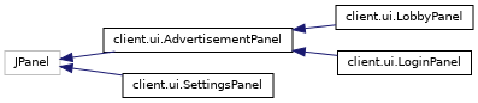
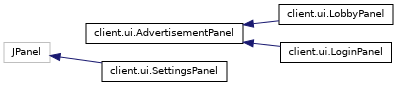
  digraph {
    rankdir=LR
    node [color=black fillcolor=white fontname=Helvetica fontsize=10 shape=record style=filled]
    edge [color=midnightblue dir=back fontname=Helvetica fontsize=10 labelfontname=Helvetica labelfontsize=10 style=solid]
    n1 [color=grey75 height=0.2 label=JPanel width=0.4]
    n2 [height=0.2 label="client.ui.AdvertisementPanel" width=0.4]
    n3 [height=0.2 label="client.ui.SettingsPanel" width=0.4]
    n4 [height=0.2 label="client.ui.LobbyPanel" width=0.4]
    n5 [height=0.2 label="client.ui.LoginPanel" width=0.4]
-   n1 -> n2
    n1 -> n3
    n2 -> n4
    n2 -> n5
  }
